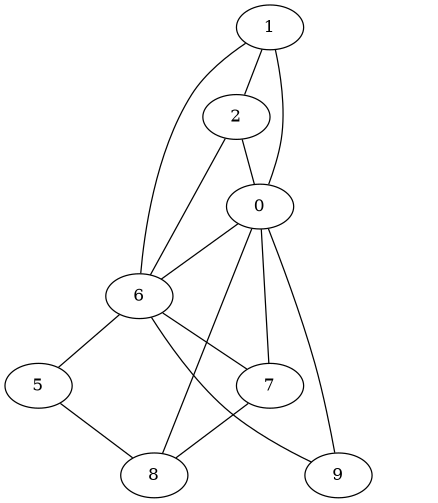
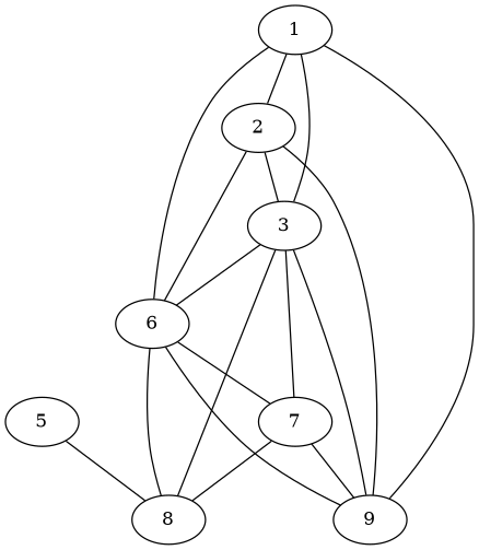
  strict graph {
    7
    8
    9
    1
    2
-   3 [label=0]
+   3
    6
    5
    7 -- 8
+   7 -- 9
+   1 -- 9
    1 -- 2
    1 -- 3
    1 -- 6
+   2 -- 9
    2 -- 3
    2 -- 6
    3 -- 7
    3 -- 8
    3 -- 9
    3 -- 6
    6 -- 7
-   6 -- 5
+   6 -- 8
    6 -- 9
    5 -- 8
  }
